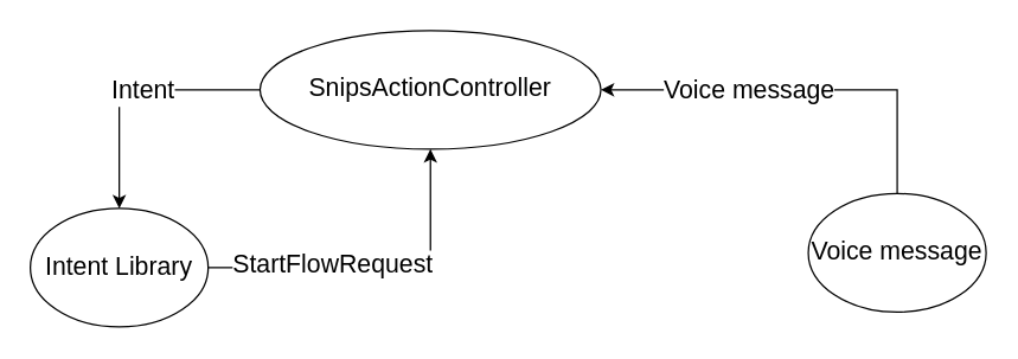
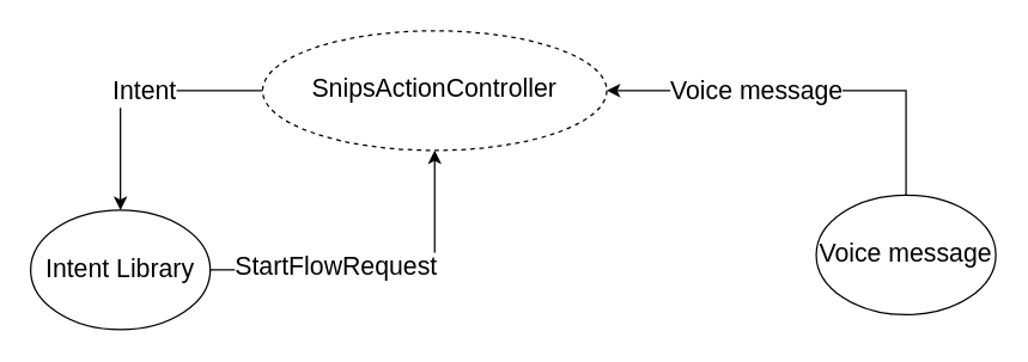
  <mxCell id="0" />
  <mxCell id="1" parent="0" />
  <mxCell id="2" style="edgeStyle=orthogonalEdgeStyle;rounded=0;orthogonalLoop=1;jettySize=auto;html=1;entryX=0.5;entryY=1;entryDx=0;entryDy=0;fontSize=17;" edge="1" parent="1" source="4" target="7"><mxGeometry relative="1" as="geometry" /></mxCell>
  <mxCell id="3" value="StartFlowRequest" style="edgeLabel;html=1;align=center;verticalAlign=middle;resizable=0;points=[];fontSize=17;" vertex="1" connectable="0" parent="2"><mxGeometry x="-0.149" y="2" relative="1" as="geometry"><mxPoint x="-15" as="offset" /></mxGeometry></mxCell>
  <mxCell id="4" value="&lt;font style=&quot;font-size: 17px&quot;&gt;Intent Library&lt;/font&gt;" style="ellipse;whiteSpace=wrap;html=1;" vertex="1" parent="1"><mxGeometry x="20" y="140" width="120" height="80" as="geometry" /></mxCell>
  <mxCell id="5" style="edgeStyle=orthogonalEdgeStyle;rounded=0;orthogonalLoop=1;jettySize=auto;html=1;fontSize=17;" edge="1" parent="1" source="7" target="4"><mxGeometry relative="1" as="geometry" /></mxCell>
  <mxCell id="6" value="Intent" style="edgeLabel;html=1;align=center;verticalAlign=middle;resizable=0;points=[];fontSize=17;" vertex="1" connectable="0" parent="5"><mxGeometry x="-0.089" relative="1" as="geometry"><mxPoint as="offset" /></mxGeometry></mxCell>
- <mxCell id="7" value="SnipsActionController" style="ellipse;whiteSpace=wrap;html=1;fontSize=17;" vertex="1" parent="1"><mxGeometry x="175" y="20" width="230" height="80" as="geometry" /></mxCell>
+ <mxCell id="7" value="SnipsActionController" style="ellipse;whiteSpace=wrap;html=1;fontSize=17;dashed=1;" vertex="1" parent="1"><mxGeometry x="175" y="20" width="230" height="80" as="geometry" /></mxCell>
  <mxCell id="8" style="edgeStyle=orthogonalEdgeStyle;rounded=0;orthogonalLoop=1;jettySize=auto;html=1;entryX=1;entryY=0.5;entryDx=0;entryDy=0;fontSize=17;" edge="1" parent="1" source="10" target="7"><mxGeometry relative="1" as="geometry"><Array as="points"><mxPoint x="605" y="60" /></Array></mxGeometry></mxCell>
  <mxCell id="9" value="Voice message" style="edgeLabel;html=1;align=center;verticalAlign=middle;resizable=0;points=[];fontSize=17;" vertex="1" connectable="0" parent="8"><mxGeometry x="0.267" relative="1" as="geometry"><mxPoint as="offset" /></mxGeometry></mxCell>
  <mxCell id="10" value="Voice message" style="ellipse;whiteSpace=wrap;html=1;fontSize=17;" vertex="1" parent="1"><mxGeometry x="545" y="130" width="120" height="80" as="geometry" /></mxCell>
